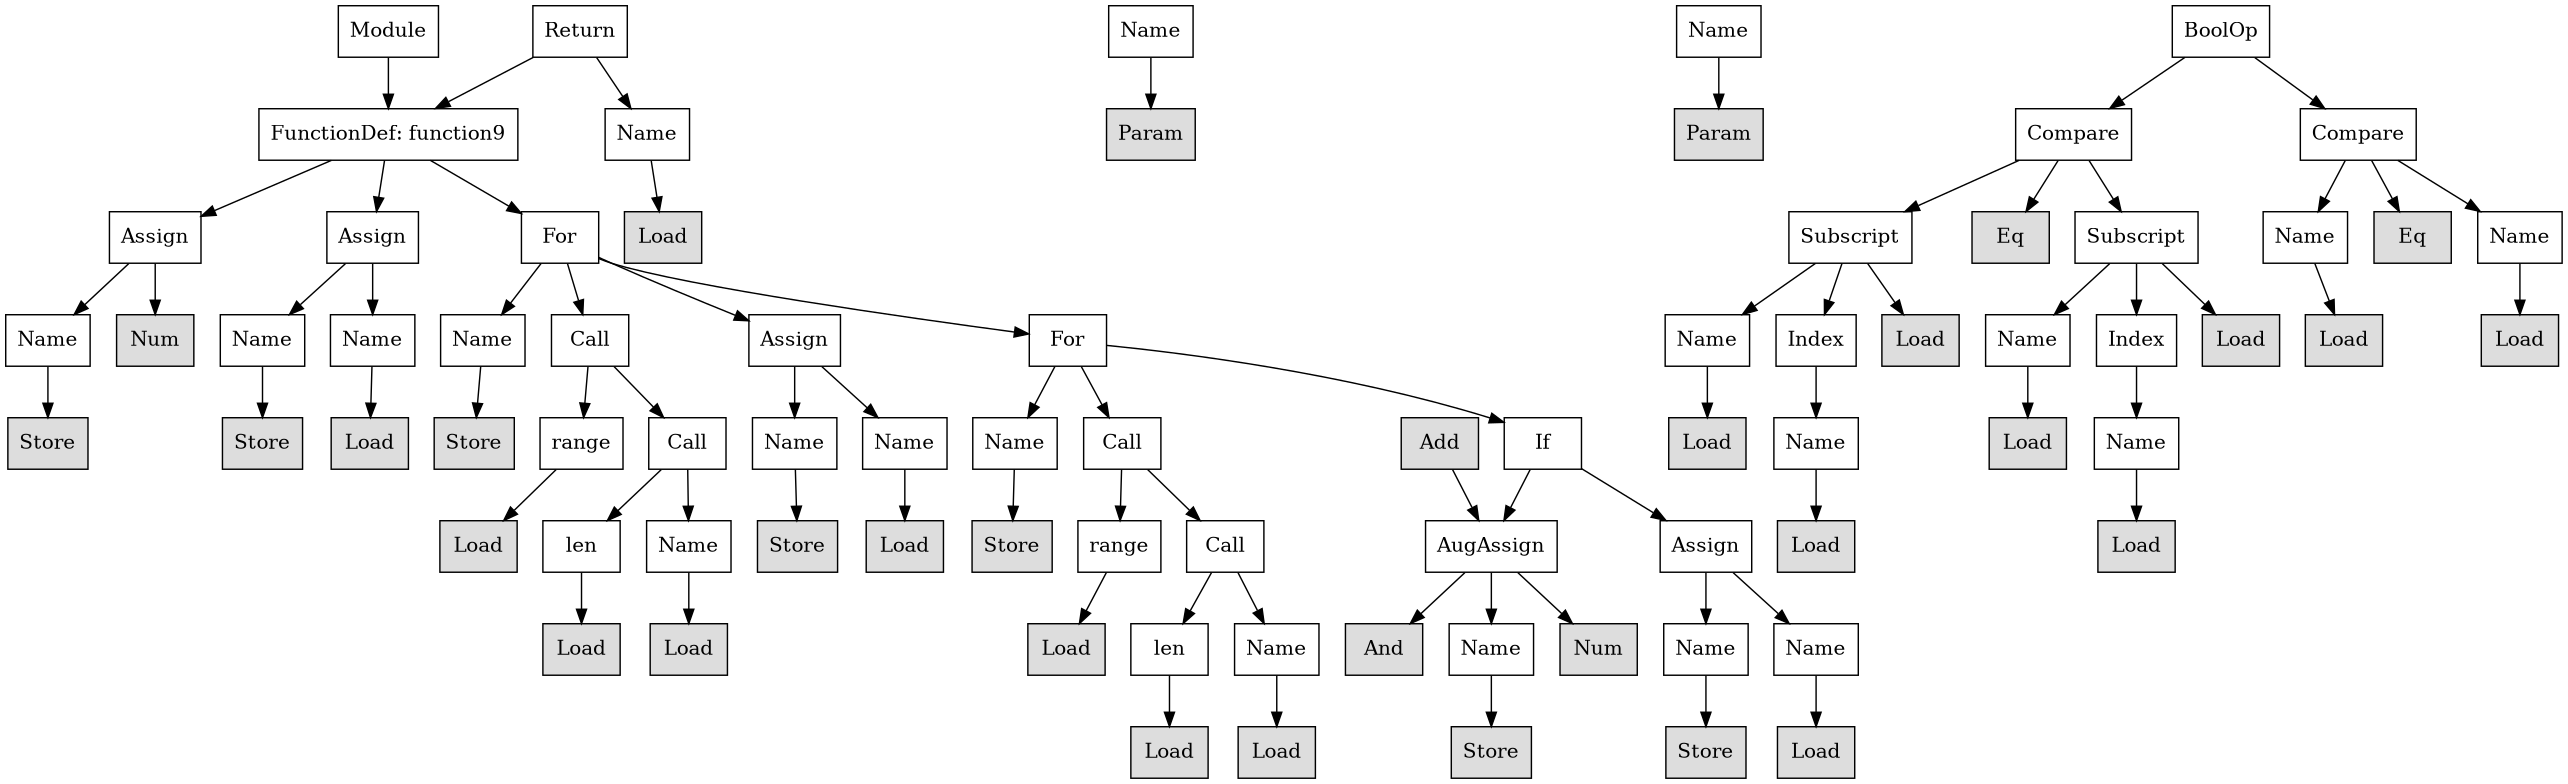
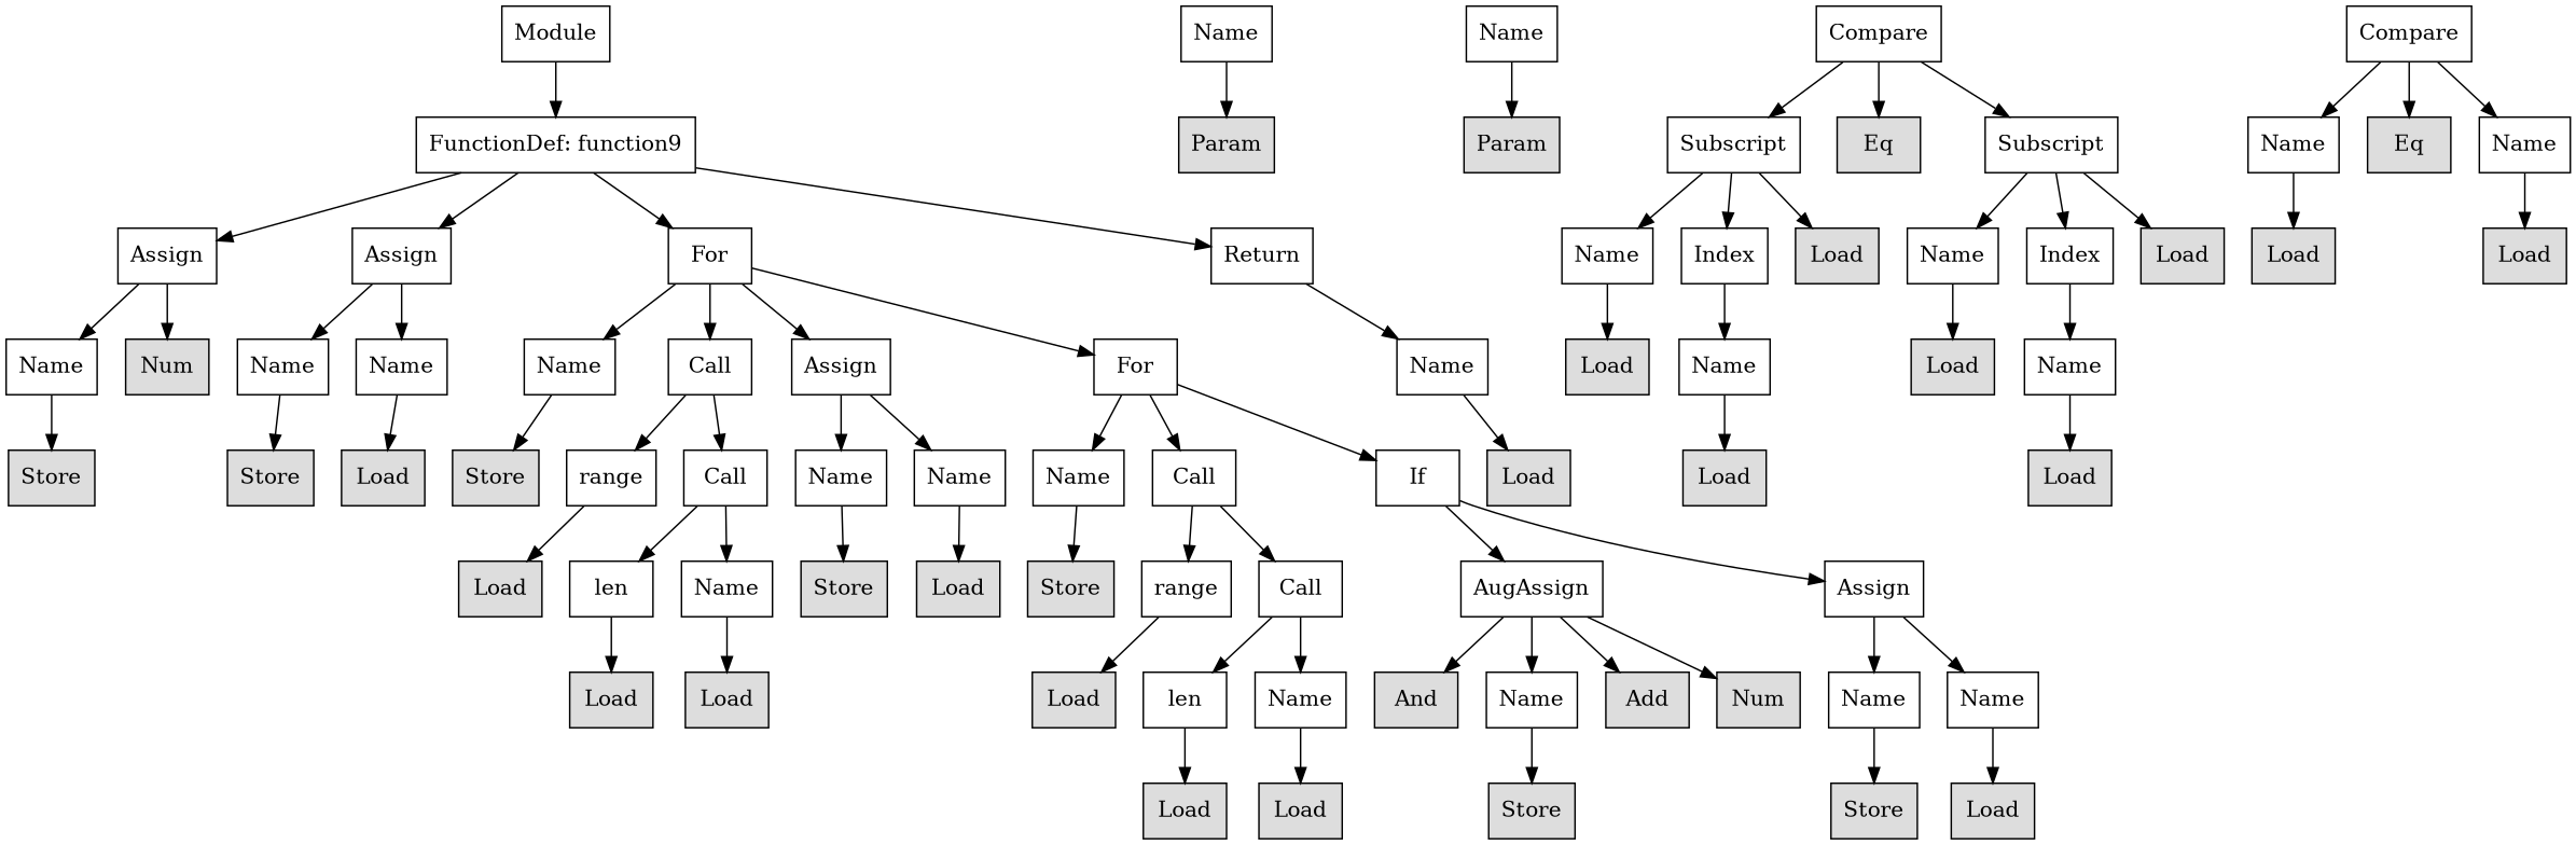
  digraph {
    node [shape=rect]
    n1 [label=Module]
    n2 [label="FunctionDef: function9"]
    n3 [label=Assign]
    n4 [label=Assign]
    n5 [label=For]
    n6 [label=Return]
    n7 [label=Name]
    n8 [fillcolor="#dddddd" label=Num style=filled]
    n9 [label=Name]
    n10 [label=Name]
    n11 [label=Name]
    n12 [label=Call]
    n13 [label=Assign]
    n14 [label=For]
    n15 [label=Name]
    n16 [label=Name]
    n17 [fillcolor="#dddddd" label=Param style=filled]
    n18 [label=Name]
    n19 [fillcolor="#dddddd" label=Param style=filled]
    n20 [fillcolor="#dddddd" label=Store style=filled]
    n21 [fillcolor="#dddddd" label=Store style=filled]
    n22 [fillcolor="#dddddd" label=Load style=filled]
    n23 [fillcolor="#dddddd" label=Store style=filled]
    n24 [label=range]
    n25 [label=Call]
    n26 [label=Name]
    n27 [label=Name]
    n28 [label=Name]
    n29 [label=Call]
    n30 [label=If]
    n31 [fillcolor="#dddddd" label=Load style=filled]
    n32 [fillcolor="#dddddd" label=Load style=filled]
    n33 [label=len]
    n34 [label=Name]
    n35 [fillcolor="#dddddd" label=Store style=filled]
    n36 [fillcolor="#dddddd" label=Load style=filled]
    n37 [fillcolor="#dddddd" label=Store style=filled]
    n38 [label=range]
    n39 [label=Call]
    n40 [label=AugAssign]
    n41 [label=Assign]
    n42 [fillcolor="#dddddd" label=Load style=filled]
    n43 [fillcolor="#dddddd" label=Load style=filled]
    n44 [fillcolor="#dddddd" label=Load style=filled]
    n45 [label=len]
    n46 [label=Name]
-   n47 [label=BoolOp]
    n48 [label=Compare]
    n49 [label=Compare]
    n50 [fillcolor="#dddddd" label=And style=filled]
    n51 [label=Name]
    n52 [fillcolor="#dddddd" label=Add style=filled]
    n53 [fillcolor="#dddddd" label=Num style=filled]
    n54 [label=Name]
    n55 [label=Name]
    n56 [fillcolor="#dddddd" label=Load style=filled]
    n57 [fillcolor="#dddddd" label=Load style=filled]
    n58 [label=Subscript]
    n59 [fillcolor="#dddddd" label=Eq style=filled]
    n60 [label=Subscript]
    n61 [label=Name]
    n62 [fillcolor="#dddddd" label=Eq style=filled]
    n63 [label=Name]
    n64 [fillcolor="#dddddd" label=Store style=filled]
    n65 [fillcolor="#dddddd" label=Store style=filled]
    n66 [fillcolor="#dddddd" label=Load style=filled]
    n67 [label=Name]
    n68 [label=Index]
    n69 [fillcolor="#dddddd" label=Load style=filled]
    n70 [label=Name]
    n71 [label=Index]
    n72 [fillcolor="#dddddd" label=Load style=filled]
    n73 [fillcolor="#dddddd" label=Load style=filled]
    n74 [fillcolor="#dddddd" label=Load style=filled]
    n75 [fillcolor="#dddddd" label=Load style=filled]
    n76 [label=Name]
    n77 [fillcolor="#dddddd" label=Load style=filled]
    n78 [label=Name]
    n79 [fillcolor="#dddddd" label=Load style=filled]
    n80 [fillcolor="#dddddd" label=Load style=filled]
    n1 -> n2
    n2 -> n3
    n2 -> n4
    n2 -> n5
-   n6 -> n2
+   n2 -> n6
    n3 -> n7
    n3 -> n8
    n4 -> n9
    n4 -> n10
    n5 -> n11
    n5 -> n12
    n5 -> n13
    n5 -> n14
    n6 -> n15
    n7 -> n20
    n9 -> n21
    n10 -> n22
    n11 -> n23
    n12 -> n24
    n12 -> n25
    n13 -> n26
    n13 -> n27
    n14 -> n28
    n14 -> n29
    n14 -> n30
    n15 -> n31
    n16 -> n17
    n18 -> n19
    n24 -> n32
    n25 -> n33
    n25 -> n34
    n26 -> n35
    n27 -> n36
    n28 -> n37
    n29 -> n38
    n29 -> n39
    n30 -> n40
    n30 -> n41
    n33 -> n42
    n34 -> n43
    n38 -> n44
    n39 -> n45
    n39 -> n46
    n40 -> n50
    n40 -> n51
-   n52 -> n40
+   n40 -> n52
    n40 -> n53
    n41 -> n54
    n41 -> n55
    n45 -> n56
    n46 -> n57
-   n47 -> n48
-   n47 -> n49
    n48 -> n58
    n48 -> n59
    n48 -> n60
    n49 -> n61
    n49 -> n62
    n49 -> n63
    n51 -> n64
    n54 -> n65
    n55 -> n66
    n58 -> n67
    n58 -> n68
    n58 -> n69
    n60 -> n70
    n60 -> n71
    n60 -> n72
    n61 -> n73
    n63 -> n74
    n67 -> n75
    n68 -> n76
    n70 -> n77
    n71 -> n78
    n76 -> n79
    n78 -> n80
  }
